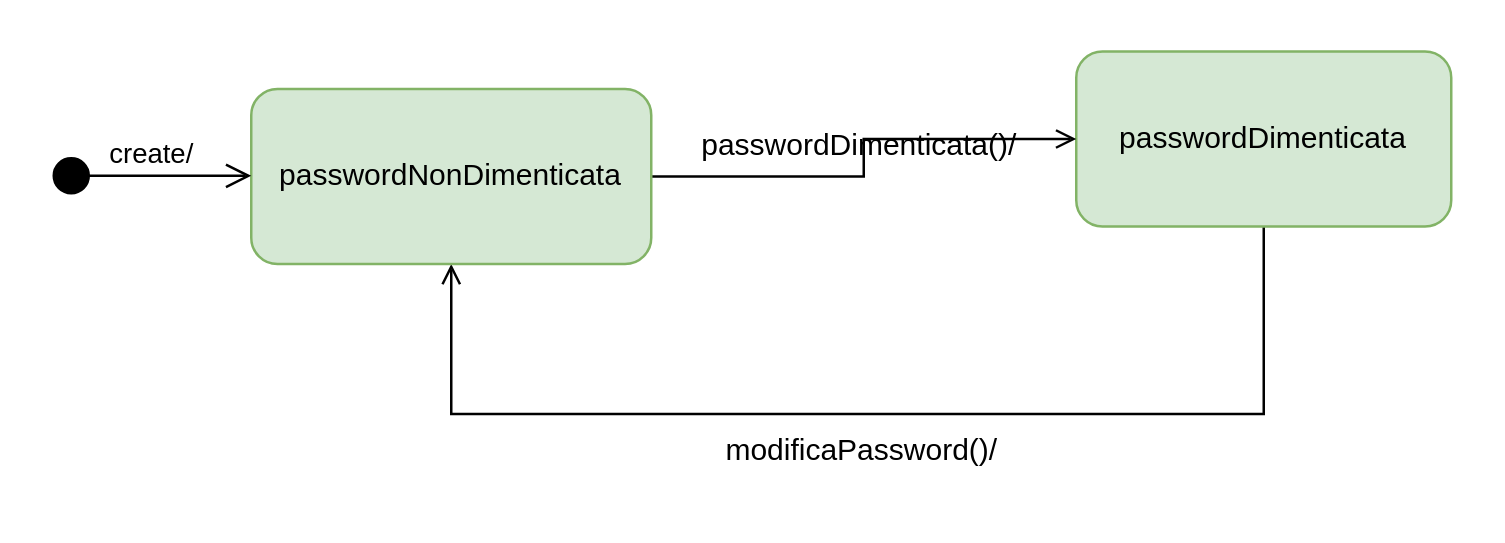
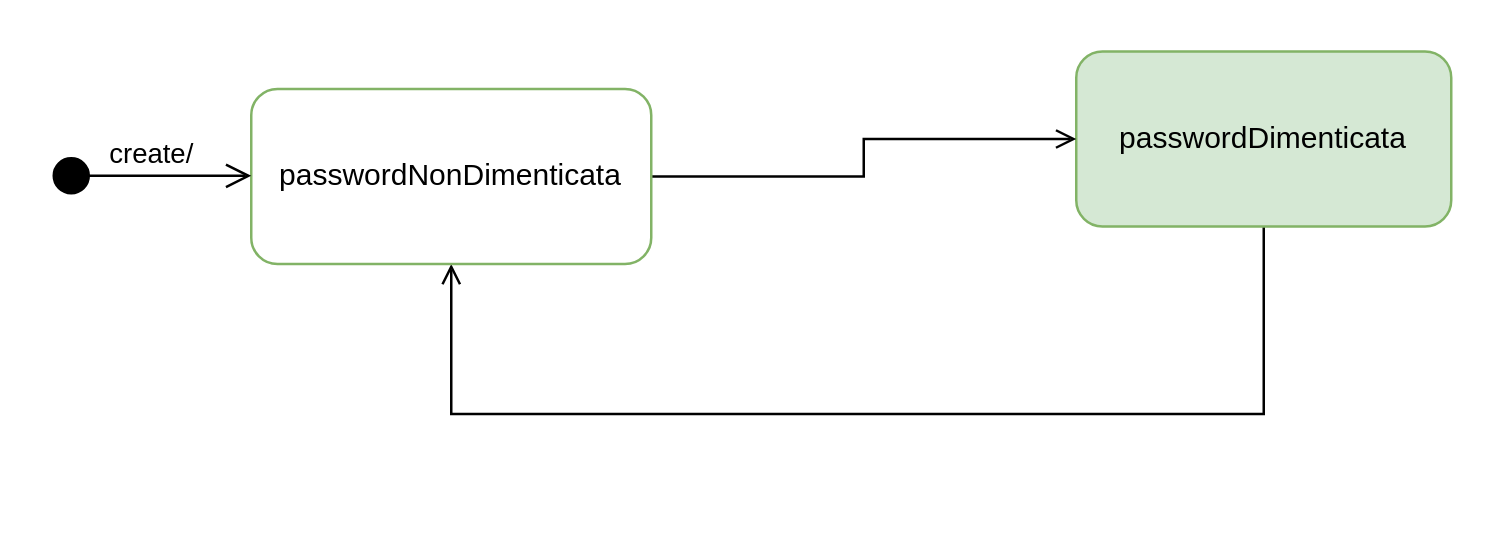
  <mxCell id="0" />
  <mxCell id="1" parent="0" />
  <mxCell id="2" style="edgeStyle=orthogonalEdgeStyle;rounded=0;orthogonalLoop=1;jettySize=auto;html=1;exitX=0.5;exitY=1;exitDx=0;exitDy=0;entryX=0.5;entryY=1;entryDx=0;entryDy=0;endArrow=open;endFill=0;" edge="1" parent="1" source="3" target="5"><mxGeometry relative="1" as="geometry"><Array as="points"><mxPoint x="505" y="165" /><mxPoint x="180" y="165" /></Array></mxGeometry></mxCell>
  <mxCell id="3" value="passwordDimenticata" style="rounded=1;whiteSpace=wrap;html=1;fillColor=#d5e8d4;strokeColor=#82b366;" vertex="1" parent="1"><mxGeometry x="430" y="20" width="150" height="70" as="geometry" /></mxCell>
  <mxCell id="4" style="edgeStyle=orthogonalEdgeStyle;rounded=0;orthogonalLoop=1;jettySize=auto;html=1;entryX=0;entryY=0.5;entryDx=0;entryDy=0;endArrow=open;endFill=0;" edge="1" parent="1" source="5" target="3"><mxGeometry relative="1" as="geometry" /></mxCell>
- <mxCell id="5" value="passwordNonDimenticata" style="rounded=1;whiteSpace=wrap;html=1;fillColor=#d5e8d4;strokeColor=#82b366;" vertex="1" parent="1"><mxGeometry x="100" y="35" width="160" height="70" as="geometry" /></mxCell>
+ <mxCell id="5" value="passwordNonDimenticata" style="rounded=1;whiteSpace=wrap;html=1;fillColor=#ffffff;strokeColor=#82b366;" vertex="1" parent="1"><mxGeometry x="100" y="35" width="160" height="70" as="geometry" /></mxCell>
  <mxCell id="6" value="create/" style="html=1;verticalAlign=bottom;startArrow=circle;startFill=1;endArrow=open;startSize=6;endSize=8;curved=0;rounded=0;" edge="1" parent="1"><mxGeometry width="80" relative="1" as="geometry"><mxPoint x="20" y="69.73" as="sourcePoint" /><mxPoint x="100" y="69.73" as="targetPoint" /></mxGeometry></mxCell>
- <mxCell id="7" value="passwordDimenticata()/" style="text;html=1;align=center;verticalAlign=middle;resizable=0;points=[];autosize=1;strokeColor=none;fillColor=none;" vertex="1" parent="1"><mxGeometry x="268" y="43" width="150" height="30" as="geometry" /></mxCell>
- <mxCell id="8" value="modificaPassword()/" style="text;html=1;align=center;verticalAlign=middle;resizable=0;points=[];autosize=1;strokeColor=none;fillColor=none;" vertex="1" parent="1"><mxGeometry x="279" y="165" width="130" height="30" as="geometry" /></mxCell>
